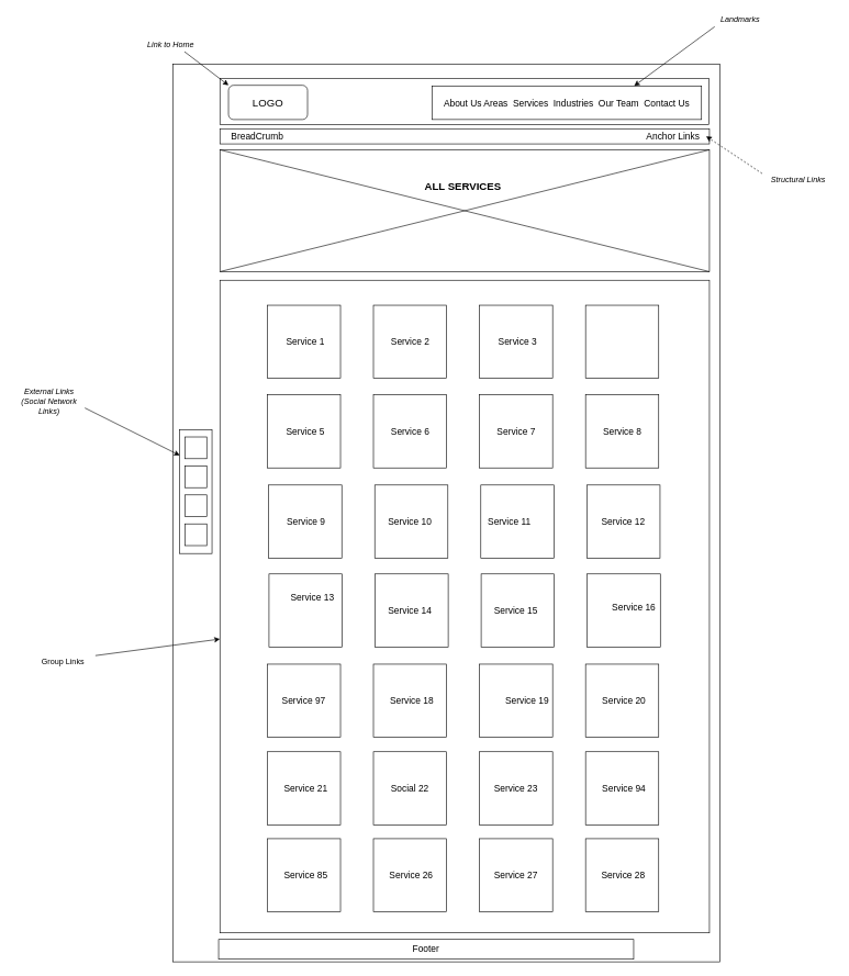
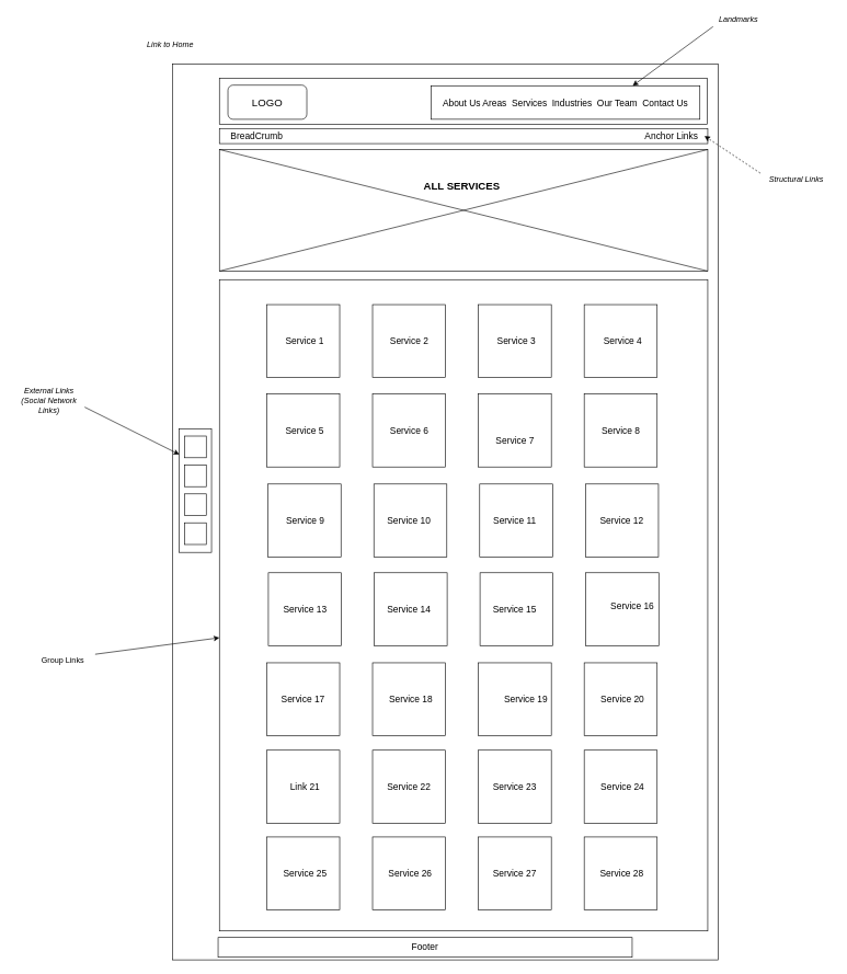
  <mxCell id="0" />
  <mxCell id="1" parent="0" />
  <mxCell id="2" value="" style="rounded=0;whiteSpace=wrap;html=1;fillColor=none;" parent="1" vertex="1"><mxGeometry x="262" y="97" width="830" height="1363" as="geometry" /></mxCell>
  <mxCell id="3" value="" style="rounded=0;whiteSpace=wrap;html=1;fillColor=none;" parent="1" vertex="1"><mxGeometry x="333" y="119" width="742" height="70" as="geometry" /></mxCell>
  <mxCell id="4" value="&lt;font style=&quot;font-size: 16px&quot;&gt;LOGO&lt;/font&gt;" style="whiteSpace=wrap;html=1;fillColor=none;rounded=1;" parent="1" vertex="1"><mxGeometry x="346" y="129" width="120" height="52" as="geometry" /></mxCell>
  <mxCell id="5" value="" style="rounded=0;whiteSpace=wrap;html=1;strokeColor=#000000;fillColor=none;" parent="1" vertex="1"><mxGeometry x="655" y="130" width="409" height="51" as="geometry" /></mxCell>
  <mxCell id="6" value="&lt;font style=&quot;font-size: 14px&quot;&gt;About Us Areas&amp;nbsp; Services&amp;nbsp; Industries&amp;nbsp; &lt;/font&gt;&lt;font style=&quot;font-size: 14px&quot;&gt;Our Team&amp;nbsp; Contact Us&lt;/font&gt;" style="text;html=1;strokeColor=none;fillColor=none;align=left;verticalAlign=middle;whiteSpace=wrap;rounded=0;" parent="1" vertex="1"><mxGeometry x="671" y="145.5" width="379" height="20" as="geometry" /></mxCell>
  <mxCell id="7" value="&lt;i&gt;Landmarks&lt;/i&gt;" style="text;html=1;strokeColor=none;fillColor=none;align=center;verticalAlign=middle;whiteSpace=wrap;rounded=0;" parent="1" vertex="1"><mxGeometry x="1084" y="20" width="78" height="20" as="geometry" /></mxCell>
  <mxCell id="8" value="" style="endArrow=classic;html=1;entryX=0.75;entryY=0;entryDx=0;entryDy=0;exitX=0;exitY=1;exitDx=0;exitDy=0;" parent="1" source="7" target="5" edge="1"><mxGeometry width="50" height="50" relative="1" as="geometry"><mxPoint x="1127" y="104" as="sourcePoint" /><mxPoint x="1177" y="54" as="targetPoint" /></mxGeometry></mxCell>
- <mxCell id="9" value="" style="endArrow=classic;html=1;entryX=0;entryY=0;entryDx=0;entryDy=0;exitX=0.75;exitY=1;exitDx=0;exitDy=0;" parent="1" source="10" target="4" edge="1"><mxGeometry width="50" height="50" relative="1" as="geometry"><mxPoint x="266" y="81" as="sourcePoint" /><mxPoint x="316" y="31" as="targetPoint" /></mxGeometry></mxCell>
  <mxCell id="10" value="&lt;i&gt;Link to Home&lt;/i&gt;" style="text;html=1;strokeColor=none;fillColor=none;align=center;verticalAlign=middle;whiteSpace=wrap;rounded=0;" parent="1" vertex="1"><mxGeometry x="217" y="58" width="83" height="20" as="geometry" /></mxCell>
  <mxCell id="11" value="" style="rounded=0;whiteSpace=wrap;html=1;fillColor=none;strokeColor=#000000;" parent="1" vertex="1"><mxGeometry x="333" y="195" width="743" height="23" as="geometry" /></mxCell>
  <mxCell id="12" value="&lt;font style=&quot;font-size: 14px&quot;&gt;Anchor Links&lt;/font&gt;" style="text;html=1;strokeColor=none;fillColor=none;align=center;verticalAlign=middle;whiteSpace=wrap;rounded=0;" parent="1" vertex="1"><mxGeometry x="971" y="198.5" width="100" height="16" as="geometry" /></mxCell>
  <mxCell id="13" value="&lt;i&gt;Structural Links&lt;/i&gt;" style="text;html=1;strokeColor=none;fillColor=none;align=center;verticalAlign=middle;whiteSpace=wrap;rounded=0;" parent="1" vertex="1"><mxGeometry x="1156" y="263" width="110" height="20" as="geometry" /></mxCell>
  <mxCell id="14" value="" style="endArrow=classic;html=1;entryX=1;entryY=0.5;entryDx=0;entryDy=0;exitX=0;exitY=0;exitDx=0;exitDy=0;dashed=1;" parent="1" source="13" target="12" edge="1"><mxGeometry width="50" height="50" relative="1" as="geometry"><mxPoint x="226" y="204" as="sourcePoint" /><mxPoint x="276" y="154" as="targetPoint" /></mxGeometry></mxCell>
  <mxCell id="15" value="" style="rounded=0;whiteSpace=wrap;html=1;fillColor=none;strokeColor=#000000;" parent="1" vertex="1"><mxGeometry x="333" y="227" width="743" height="185" as="geometry" /></mxCell>
  <mxCell id="16" value="" style="endArrow=none;html=1;entryX=0;entryY=0;entryDx=0;entryDy=0;exitX=1;exitY=1;exitDx=0;exitDy=0;" parent="1" source="15" target="15" edge="1"><mxGeometry width="50" height="50" relative="1" as="geometry"><mxPoint x="742" y="278" as="sourcePoint" /><mxPoint x="792" y="228" as="targetPoint" /></mxGeometry></mxCell>
  <mxCell id="17" value="" style="endArrow=none;html=1;entryX=1;entryY=0;entryDx=0;entryDy=0;exitX=0;exitY=1;exitDx=0;exitDy=0;" parent="1" source="15" target="15" edge="1"><mxGeometry width="50" height="50" relative="1" as="geometry"><mxPoint x="742" y="278" as="sourcePoint" /><mxPoint x="792" y="228" as="targetPoint" /></mxGeometry></mxCell>
  <mxCell id="18" value="&lt;b&gt;&lt;font style=&quot;font-size: 16px&quot;&gt;ALL SERVICES&lt;br&gt;&lt;/font&gt;&lt;/b&gt;" style="text;html=1;strokeColor=none;fillColor=none;align=center;verticalAlign=middle;whiteSpace=wrap;rounded=0;" parent="1" vertex="1"><mxGeometry x="636" y="272" width="132" height="20" as="geometry" /></mxCell>
  <mxCell id="19" value="&lt;font style=&quot;font-size: 14px&quot;&gt;Footer&lt;/font&gt;" style="rounded=0;whiteSpace=wrap;html=1;strokeColor=#000000;fillColor=none;" parent="1" vertex="1"><mxGeometry x="331" y="1426" width="630" height="30" as="geometry" /></mxCell>
  <mxCell id="20" value="" style="rounded=0;whiteSpace=wrap;html=1;strokeColor=#000000;fillColor=none;" parent="1" vertex="1"><mxGeometry x="272" y="652" width="49" height="188" as="geometry" /></mxCell>
  <mxCell id="21" value="" style="whiteSpace=wrap;html=1;aspect=fixed;strokeColor=#000000;fillColor=none;" parent="1" vertex="1"><mxGeometry x="280" y="663" width="33" height="33" as="geometry" /></mxCell>
  <mxCell id="22" value="" style="whiteSpace=wrap;html=1;aspect=fixed;strokeColor=#000000;fillColor=none;" parent="1" vertex="1"><mxGeometry x="280" y="707" width="33" height="33" as="geometry" /></mxCell>
  <mxCell id="23" value="" style="whiteSpace=wrap;html=1;aspect=fixed;strokeColor=#000000;fillColor=none;" parent="1" vertex="1"><mxGeometry x="280" y="751" width="33" height="33" as="geometry" /></mxCell>
  <mxCell id="24" value="" style="whiteSpace=wrap;html=1;aspect=fixed;strokeColor=#000000;fillColor=none;" parent="1" vertex="1"><mxGeometry x="280" y="795" width="33" height="33" as="geometry" /></mxCell>
  <mxCell id="25" value="&lt;i&gt;External Links (Social Network Links)&lt;/i&gt;" style="text;html=1;strokeColor=none;fillColor=none;align=center;verticalAlign=middle;whiteSpace=wrap;rounded=0;" parent="1" vertex="1"><mxGeometry x="20" y="599" width="108" height="20" as="geometry" /></mxCell>
  <mxCell id="26" value="" style="endArrow=classic;html=1;entryX=0;entryY=0.207;entryDx=0;entryDy=0;entryPerimeter=0;exitX=1;exitY=1;exitDx=0;exitDy=0;" parent="1" source="25" target="20" edge="1"><mxGeometry width="50" height="50" relative="1" as="geometry"><mxPoint x="137" y="774" as="sourcePoint" /><mxPoint x="187" y="724" as="targetPoint" /></mxGeometry></mxCell>
  <mxCell id="27" value="Group Links" style="text;html=1;strokeColor=none;fillColor=none;align=center;verticalAlign=middle;whiteSpace=wrap;rounded=0;" parent="1" vertex="1"><mxGeometry x="46" y="995" width="98" height="20" as="geometry" /></mxCell>
  <mxCell id="28" value="" style="whiteSpace=wrap;html=1;aspect=fixed;" parent="1" vertex="1"><mxGeometry x="405" y="463" width="111" height="111" as="geometry" /></mxCell>
  <mxCell id="29" value="" style="whiteSpace=wrap;html=1;aspect=fixed;" parent="1" vertex="1"><mxGeometry x="566" y="463" width="111" height="111" as="geometry" /></mxCell>
  <mxCell id="30" value="" style="whiteSpace=wrap;html=1;aspect=fixed;" parent="1" vertex="1"><mxGeometry x="727" y="463" width="111" height="111" as="geometry" /></mxCell>
  <mxCell id="31" value="" style="whiteSpace=wrap;html=1;aspect=fixed;" parent="1" vertex="1"><mxGeometry x="888" y="463" width="111" height="111" as="geometry" /></mxCell>
  <mxCell id="32" value="" style="whiteSpace=wrap;html=1;aspect=fixed;" parent="1" vertex="1"><mxGeometry x="405" y="599" width="111" height="111" as="geometry" /></mxCell>
  <mxCell id="33" value="" style="whiteSpace=wrap;html=1;aspect=fixed;" parent="1" vertex="1"><mxGeometry x="566" y="599" width="111" height="111" as="geometry" /></mxCell>
  <mxCell id="34" value="" style="whiteSpace=wrap;html=1;aspect=fixed;" parent="1" vertex="1"><mxGeometry x="727" y="599" width="111" height="111" as="geometry" /></mxCell>
  <mxCell id="35" value="" style="whiteSpace=wrap;html=1;aspect=fixed;" parent="1" vertex="1"><mxGeometry x="888" y="599" width="111" height="111" as="geometry" /></mxCell>
  <mxCell id="36" value="" style="whiteSpace=wrap;html=1;aspect=fixed;" parent="1" vertex="1"><mxGeometry x="407" y="736" width="111" height="111" as="geometry" /></mxCell>
  <mxCell id="37" value="" style="whiteSpace=wrap;html=1;aspect=fixed;" parent="1" vertex="1"><mxGeometry x="568" y="736" width="111" height="111" as="geometry" /></mxCell>
  <mxCell id="38" value="" style="whiteSpace=wrap;html=1;aspect=fixed;" parent="1" vertex="1"><mxGeometry x="729" y="736" width="111" height="111" as="geometry" /></mxCell>
  <mxCell id="39" value="" style="whiteSpace=wrap;html=1;aspect=fixed;" parent="1" vertex="1"><mxGeometry x="890" y="736" width="111" height="111" as="geometry" /></mxCell>
  <mxCell id="40" value="" style="whiteSpace=wrap;html=1;aspect=fixed;" parent="1" vertex="1"><mxGeometry x="407.5" y="871" width="111" height="111" as="geometry" /></mxCell>
  <mxCell id="41" value="" style="whiteSpace=wrap;html=1;aspect=fixed;" parent="1" vertex="1"><mxGeometry x="568.5" y="871" width="111" height="111" as="geometry" /></mxCell>
  <mxCell id="42" value="" style="whiteSpace=wrap;html=1;aspect=fixed;" parent="1" vertex="1"><mxGeometry x="729.5" y="871" width="111" height="111" as="geometry" /></mxCell>
  <mxCell id="43" value="" style="whiteSpace=wrap;html=1;aspect=fixed;" parent="1" vertex="1"><mxGeometry x="890.5" y="871" width="111" height="111" as="geometry" /></mxCell>
  <mxCell id="44" value="" style="whiteSpace=wrap;html=1;aspect=fixed;" parent="1" vertex="1"><mxGeometry x="405" y="1008" width="111" height="111" as="geometry" /></mxCell>
  <mxCell id="45" value="" style="whiteSpace=wrap;html=1;aspect=fixed;" parent="1" vertex="1"><mxGeometry x="566" y="1008" width="111" height="111" as="geometry" /></mxCell>
  <mxCell id="46" value="" style="whiteSpace=wrap;html=1;aspect=fixed;" parent="1" vertex="1"><mxGeometry x="727" y="1008" width="111" height="111" as="geometry" /></mxCell>
  <mxCell id="47" value="" style="whiteSpace=wrap;html=1;aspect=fixed;" parent="1" vertex="1"><mxGeometry x="888" y="1008" width="111" height="111" as="geometry" /></mxCell>
  <mxCell id="48" value="" style="whiteSpace=wrap;html=1;aspect=fixed;" parent="1" vertex="1"><mxGeometry x="405" y="1141" width="111" height="111" as="geometry" /></mxCell>
  <mxCell id="49" value="" style="whiteSpace=wrap;html=1;aspect=fixed;" parent="1" vertex="1"><mxGeometry x="566" y="1141" width="111" height="111" as="geometry" /></mxCell>
  <mxCell id="50" value="" style="whiteSpace=wrap;html=1;aspect=fixed;" parent="1" vertex="1"><mxGeometry x="727" y="1141" width="111" height="111" as="geometry" /></mxCell>
  <mxCell id="51" value="" style="whiteSpace=wrap;html=1;aspect=fixed;" parent="1" vertex="1"><mxGeometry x="888" y="1141" width="111" height="111" as="geometry" /></mxCell>
  <mxCell id="52" value="" style="whiteSpace=wrap;html=1;aspect=fixed;" parent="1" vertex="1"><mxGeometry x="405" y="1273" width="111" height="111" as="geometry" /></mxCell>
  <mxCell id="53" value="" style="whiteSpace=wrap;html=1;aspect=fixed;" parent="1" vertex="1"><mxGeometry x="566" y="1273" width="111" height="111" as="geometry" /></mxCell>
  <mxCell id="54" value="" style="whiteSpace=wrap;html=1;aspect=fixed;" parent="1" vertex="1"><mxGeometry x="727" y="1273" width="111" height="111" as="geometry" /></mxCell>
  <mxCell id="55" value="" style="whiteSpace=wrap;html=1;aspect=fixed;" parent="1" vertex="1"><mxGeometry x="888" y="1273" width="111" height="111" as="geometry" /></mxCell>
  <mxCell id="56" value="" style="rounded=0;whiteSpace=wrap;html=1;fillColor=none;" parent="1" vertex="1"><mxGeometry x="333" y="425" width="743" height="991" as="geometry" /></mxCell>
  <mxCell id="57" value="&lt;font style=&quot;font-size: 14px&quot;&gt;Service 1&lt;/font&gt;" style="text;html=1;strokeColor=none;fillColor=none;align=center;verticalAlign=middle;whiteSpace=wrap;rounded=0;" parent="1" vertex="1"><mxGeometry x="429.75" y="508.5" width="65.5" height="20" as="geometry" /></mxCell>
  <mxCell id="58" value="&lt;font style=&quot;font-size: 14px&quot;&gt;Service 2&lt;br&gt;&lt;/font&gt;" style="text;html=1;strokeColor=none;fillColor=none;align=center;verticalAlign=middle;whiteSpace=wrap;rounded=0;" parent="1" vertex="1"><mxGeometry x="589" y="508" width="65.5" height="20" as="geometry" /></mxCell>
  <mxCell id="59" value="&lt;font style=&quot;font-size: 14px&quot;&gt;Service 3&lt;br&gt;&lt;/font&gt;" style="text;html=1;strokeColor=none;fillColor=none;align=center;verticalAlign=middle;whiteSpace=wrap;rounded=0;" parent="1" vertex="1"><mxGeometry x="752.25" y="508" width="65.5" height="20" as="geometry" /></mxCell>
+ <mxCell id="60" value="&lt;font style=&quot;font-size: 14px&quot;&gt;Service 4&lt;br&gt;&lt;/font&gt;" style="text;html=1;strokeColor=none;fillColor=none;align=center;verticalAlign=middle;whiteSpace=wrap;rounded=0;" parent="1" vertex="1"><mxGeometry x="914" y="509" width="65.5" height="20" as="geometry" /></mxCell>
  <mxCell id="61" value="&lt;font style=&quot;font-size: 14px&quot;&gt;Service 5&lt;br&gt;&lt;/font&gt;" style="text;html=1;strokeColor=none;fillColor=none;align=center;verticalAlign=middle;whiteSpace=wrap;rounded=0;" parent="1" vertex="1"><mxGeometry x="429.75" y="644.5" width="65.5" height="20" as="geometry" /></mxCell>
  <mxCell id="62" value="&lt;font style=&quot;font-size: 14px&quot;&gt;Service 6&lt;br&gt;&lt;/font&gt;" style="text;html=1;strokeColor=none;fillColor=none;align=center;verticalAlign=middle;whiteSpace=wrap;rounded=0;" parent="1" vertex="1"><mxGeometry x="589" y="645" width="65.5" height="20" as="geometry" /></mxCell>
- <mxCell id="63" value="&lt;font style=&quot;font-size: 14px&quot;&gt;Service 7&lt;br&gt;&lt;/font&gt;" style="text;html=1;strokeColor=none;fillColor=none;align=center;verticalAlign=middle;whiteSpace=wrap;rounded=0;" parent="1" vertex="1"><mxGeometry x="750" y="645" width="65.5" height="20" as="geometry" /></mxCell>
+ <mxCell id="63" value="&lt;font style=&quot;font-size: 14px&quot;&gt;Service 7&lt;br&gt;&lt;/font&gt;" style="text;html=1;strokeColor=none;fillColor=none;align=center;verticalAlign=middle;whiteSpace=wrap;rounded=0;" parent="1" vertex="1"><mxGeometry x="750" y="660" width="65.5" height="20" as="geometry" /></mxCell>
  <mxCell id="64" value="&lt;font style=&quot;font-size: 14px&quot;&gt;Service 8&lt;br&gt;&lt;/font&gt;" style="text;html=1;strokeColor=none;fillColor=none;align=center;verticalAlign=middle;whiteSpace=wrap;rounded=0;" parent="1" vertex="1"><mxGeometry x="911" y="645" width="65.5" height="20" as="geometry" /></mxCell>
  <mxCell id="65" value="&lt;font style=&quot;font-size: 14px&quot;&gt;Service 9&lt;br&gt;&lt;/font&gt;" style="text;html=1;strokeColor=none;fillColor=none;align=center;verticalAlign=middle;whiteSpace=wrap;rounded=0;" parent="1" vertex="1"><mxGeometry x="431" y="782" width="65.5" height="20" as="geometry" /></mxCell>
  <mxCell id="66" value="&lt;font style=&quot;font-size: 14px&quot;&gt;Service 10&lt;br&gt;&lt;/font&gt;" style="text;html=1;strokeColor=none;fillColor=none;align=center;verticalAlign=middle;whiteSpace=wrap;rounded=0;" parent="1" vertex="1"><mxGeometry x="585" y="782" width="73" height="20" as="geometry" /></mxCell>
- <mxCell id="67" value="&lt;div&gt;&lt;font style=&quot;font-size: 14px&quot;&gt;Service 11&lt;/font&gt;&lt;/div&gt;" style="text;html=1;strokeColor=none;fillColor=none;align=center;verticalAlign=middle;whiteSpace=wrap;rounded=0;" parent="1" vertex="1"><mxGeometry x="736" y="782" width="73" height="20" as="geometry" /></mxCell>
+ <mxCell id="67" value="&lt;div&gt;&lt;font style=&quot;font-size: 14px&quot;&gt;Service 11&lt;/font&gt;&lt;/div&gt;" style="text;html=1;strokeColor=none;fillColor=none;align=center;verticalAlign=middle;whiteSpace=wrap;rounded=0;" parent="1" vertex="1"><mxGeometry x="746" y="782" width="73" height="20" as="geometry" /></mxCell>
  <mxCell id="68" value="&lt;font style=&quot;font-size: 14px&quot;&gt;Service 12&lt;/font&gt;" style="text;html=1;strokeColor=none;fillColor=none;align=center;verticalAlign=middle;whiteSpace=wrap;rounded=0;" parent="1" vertex="1"><mxGeometry x="909" y="782" width="73" height="20" as="geometry" /></mxCell>
- <mxCell id="69" value="&lt;font style=&quot;font-size: 14px&quot;&gt;Service 13&lt;/font&gt;" style="text;html=1;strokeColor=none;fillColor=none;align=center;verticalAlign=middle;whiteSpace=wrap;rounded=0;" parent="1" vertex="1"><mxGeometry x="437" y="897" width="73" height="20" as="geometry" /></mxCell>
+ <mxCell id="69" value="&lt;font style=&quot;font-size: 14px&quot;&gt;Service 13&lt;/font&gt;" style="text;html=1;strokeColor=none;fillColor=none;align=center;verticalAlign=middle;whiteSpace=wrap;rounded=0;" parent="1" vertex="1"><mxGeometry x="427" y="917" width="73" height="20" as="geometry" /></mxCell>
  <mxCell id="70" value="&lt;font style=&quot;font-size: 14px&quot;&gt;Service 14&lt;/font&gt;" style="text;html=1;strokeColor=none;fillColor=none;align=center;verticalAlign=middle;whiteSpace=wrap;rounded=0;" parent="1" vertex="1"><mxGeometry x="585" y="917" width="73" height="20" as="geometry" /></mxCell>
  <mxCell id="71" value="&lt;font style=&quot;font-size: 14px&quot;&gt;Service 15&lt;/font&gt;" style="text;html=1;strokeColor=none;fillColor=none;align=center;verticalAlign=middle;whiteSpace=wrap;rounded=0;" parent="1" vertex="1"><mxGeometry x="746" y="917" width="73" height="20" as="geometry" /></mxCell>
  <mxCell id="72" value="&lt;font style=&quot;font-size: 14px&quot;&gt;Service 16&lt;/font&gt;" style="text;html=1;strokeColor=none;fillColor=none;align=center;verticalAlign=middle;whiteSpace=wrap;rounded=0;" parent="1" vertex="1"><mxGeometry x="925" y="912" width="73" height="20" as="geometry" /></mxCell>
- <mxCell id="73" value="&lt;font style=&quot;font-size: 14px&quot;&gt;Service 97&lt;/font&gt;" style="text;html=1;strokeColor=none;fillColor=none;align=center;verticalAlign=middle;whiteSpace=wrap;rounded=0;" parent="1" vertex="1"><mxGeometry x="424" y="1054" width="73" height="20" as="geometry" /></mxCell>
+ <mxCell id="73" value="&lt;font style=&quot;font-size: 14px&quot;&gt;Service 17&lt;/font&gt;" style="text;html=1;strokeColor=none;fillColor=none;align=center;verticalAlign=middle;whiteSpace=wrap;rounded=0;" parent="1" vertex="1"><mxGeometry x="424" y="1054" width="73" height="20" as="geometry" /></mxCell>
  <mxCell id="74" value="&lt;font style=&quot;font-size: 14px&quot;&gt;Service 18&lt;/font&gt;" style="text;html=1;strokeColor=none;fillColor=none;align=center;verticalAlign=middle;whiteSpace=wrap;rounded=0;" parent="1" vertex="1"><mxGeometry x="588" y="1054" width="73" height="20" as="geometry" /></mxCell>
  <mxCell id="75" value="&lt;font style=&quot;font-size: 14px&quot;&gt;Service 19&lt;/font&gt;" style="text;html=1;strokeColor=none;fillColor=none;align=center;verticalAlign=middle;whiteSpace=wrap;rounded=0;" parent="1" vertex="1"><mxGeometry x="763" y="1054" width="73" height="20" as="geometry" /></mxCell>
  <mxCell id="76" value="&lt;font style=&quot;font-size: 14px&quot;&gt;Service 20&lt;br&gt;&lt;/font&gt;" style="text;html=1;strokeColor=none;fillColor=none;align=center;verticalAlign=middle;whiteSpace=wrap;rounded=0;" parent="1" vertex="1"><mxGeometry x="910" y="1054" width="73" height="20" as="geometry" /></mxCell>
- <mxCell id="77" value="&lt;font style=&quot;font-size: 14px&quot;&gt;Service 21&lt;br&gt;&lt;/font&gt;" style="text;html=1;strokeColor=none;fillColor=none;align=center;verticalAlign=middle;whiteSpace=wrap;rounded=0;" parent="1" vertex="1"><mxGeometry x="427" y="1187" width="73" height="20" as="geometry" /></mxCell>
- <mxCell id="78" value="&lt;font style=&quot;font-size: 14px&quot;&gt;Social 22&lt;br&gt;&lt;/font&gt;" style="text;html=1;strokeColor=none;fillColor=none;align=center;verticalAlign=middle;whiteSpace=wrap;rounded=0;" parent="1" vertex="1"><mxGeometry x="585" y="1187" width="73" height="20" as="geometry" /></mxCell>
+ <mxCell id="77" value="&lt;font style=&quot;font-size: 14px&quot;&gt;Link 21&lt;br&gt;&lt;/font&gt;" style="text;html=1;strokeColor=none;fillColor=none;align=center;verticalAlign=middle;whiteSpace=wrap;rounded=0;" parent="1" vertex="1"><mxGeometry x="427" y="1187" width="73" height="20" as="geometry" /></mxCell>
+ <mxCell id="78" value="&lt;font style=&quot;font-size: 14px&quot;&gt;Service 22&lt;br&gt;&lt;/font&gt;" style="text;html=1;strokeColor=none;fillColor=none;align=center;verticalAlign=middle;whiteSpace=wrap;rounded=0;" parent="1" vertex="1"><mxGeometry x="585" y="1187" width="73" height="20" as="geometry" /></mxCell>
  <mxCell id="79" value="&lt;font style=&quot;font-size: 14px&quot;&gt;Service 23&lt;br&gt;&lt;/font&gt;" style="text;html=1;strokeColor=none;fillColor=none;align=center;verticalAlign=middle;whiteSpace=wrap;rounded=0;" parent="1" vertex="1"><mxGeometry x="746" y="1187" width="73" height="20" as="geometry" /></mxCell>
- <mxCell id="80" value="&lt;font style=&quot;font-size: 14px&quot;&gt;Service 94&lt;br&gt;&lt;/font&gt;" style="text;html=1;strokeColor=none;fillColor=none;align=center;verticalAlign=middle;whiteSpace=wrap;rounded=0;" parent="1" vertex="1"><mxGeometry x="910" y="1187" width="73" height="20" as="geometry" /></mxCell>
- <mxCell id="81" value="&lt;font style=&quot;font-size: 14px&quot;&gt;Service 85&lt;br&gt;&lt;/font&gt;" style="text;html=1;strokeColor=none;fillColor=none;align=center;verticalAlign=middle;whiteSpace=wrap;rounded=0;" parent="1" vertex="1"><mxGeometry x="427" y="1319" width="73" height="20" as="geometry" /></mxCell>
+ <mxCell id="80" value="&lt;font style=&quot;font-size: 14px&quot;&gt;Service 24&lt;br&gt;&lt;/font&gt;" style="text;html=1;strokeColor=none;fillColor=none;align=center;verticalAlign=middle;whiteSpace=wrap;rounded=0;" parent="1" vertex="1"><mxGeometry x="910" y="1187" width="73" height="20" as="geometry" /></mxCell>
+ <mxCell id="81" value="&lt;font style=&quot;font-size: 14px&quot;&gt;Service 25&lt;br&gt;&lt;/font&gt;" style="text;html=1;strokeColor=none;fillColor=none;align=center;verticalAlign=middle;whiteSpace=wrap;rounded=0;" parent="1" vertex="1"><mxGeometry x="427" y="1319" width="73" height="20" as="geometry" /></mxCell>
  <mxCell id="82" value="&lt;font style=&quot;font-size: 14px&quot;&gt;Service 26&lt;br&gt;&lt;/font&gt;" style="text;html=1;strokeColor=none;fillColor=none;align=center;verticalAlign=middle;whiteSpace=wrap;rounded=0;" parent="1" vertex="1"><mxGeometry x="587" y="1319" width="73" height="20" as="geometry" /></mxCell>
  <mxCell id="83" value="&lt;font style=&quot;font-size: 14px&quot;&gt;Service 27&lt;br&gt;&lt;/font&gt;" style="text;html=1;strokeColor=none;fillColor=none;align=center;verticalAlign=middle;whiteSpace=wrap;rounded=0;" parent="1" vertex="1"><mxGeometry x="746" y="1319" width="73" height="20" as="geometry" /></mxCell>
  <mxCell id="84" value="&lt;font style=&quot;font-size: 14px&quot;&gt;Service 28&lt;br&gt;&lt;/font&gt;" style="text;html=1;strokeColor=none;fillColor=none;align=center;verticalAlign=middle;whiteSpace=wrap;rounded=0;" parent="1" vertex="1"><mxGeometry x="909" y="1319" width="73" height="20" as="geometry" /></mxCell>
  <mxCell id="85" value="&lt;div&gt;&lt;font style=&quot;font-size: 14px&quot;&gt;BreadCrumb&lt;/font&gt;&lt;/div&gt;" style="text;html=1;strokeColor=none;fillColor=none;align=center;verticalAlign=middle;whiteSpace=wrap;rounded=0;" parent="1" vertex="1"><mxGeometry x="340" y="198.5" width="100" height="16" as="geometry" /></mxCell>
  <mxCell id="86" value="" style="endArrow=classic;html=1;exitX=1;exitY=0;exitDx=0;exitDy=0;" edge="1" parent="1" source="27" target="56"><mxGeometry width="50" height="50" relative="1" as="geometry"><mxPoint x="618" y="729" as="sourcePoint" /><mxPoint x="668" y="679" as="targetPoint" /></mxGeometry></mxCell>
